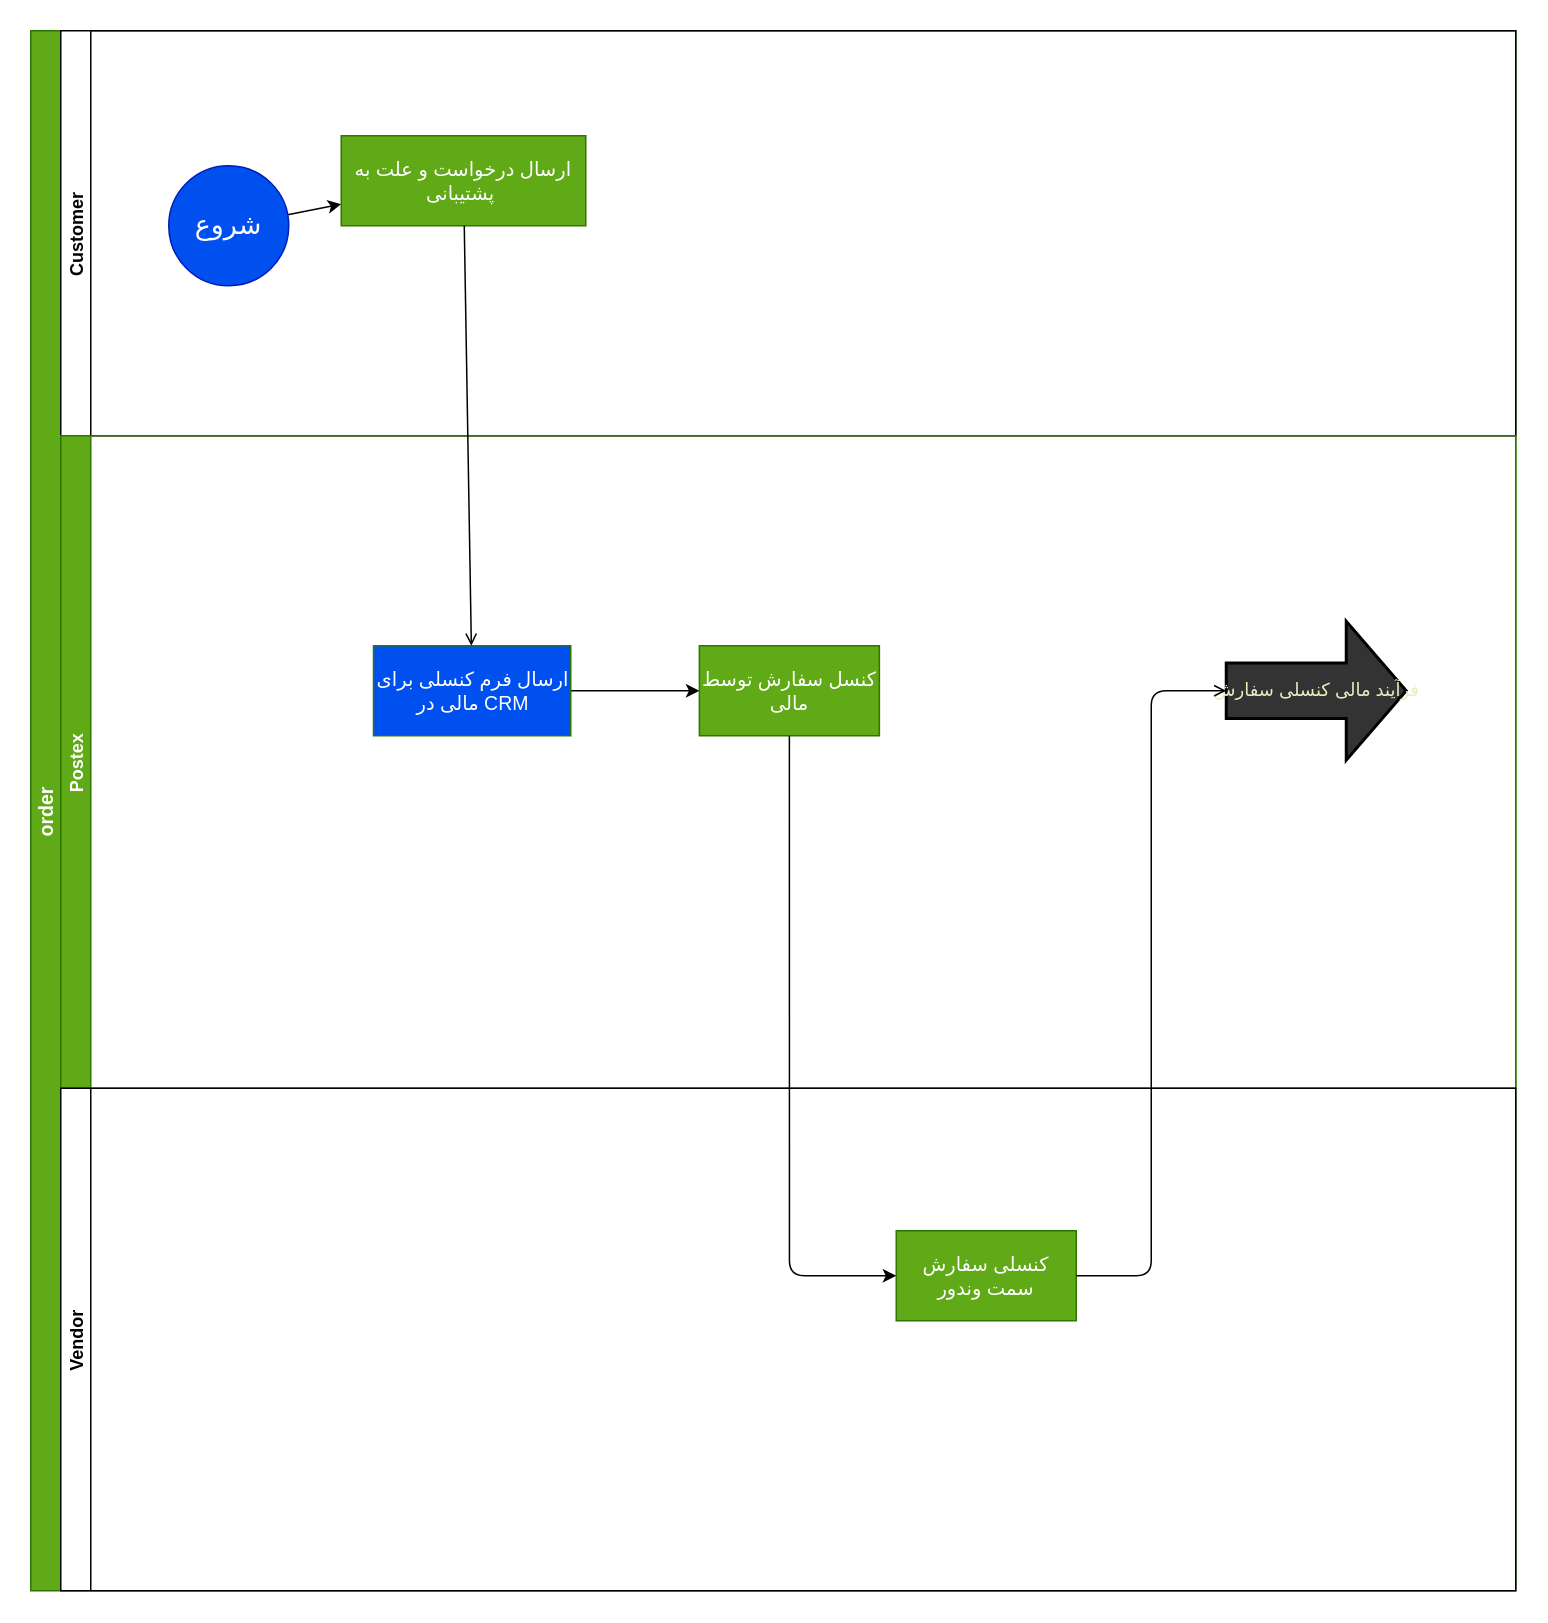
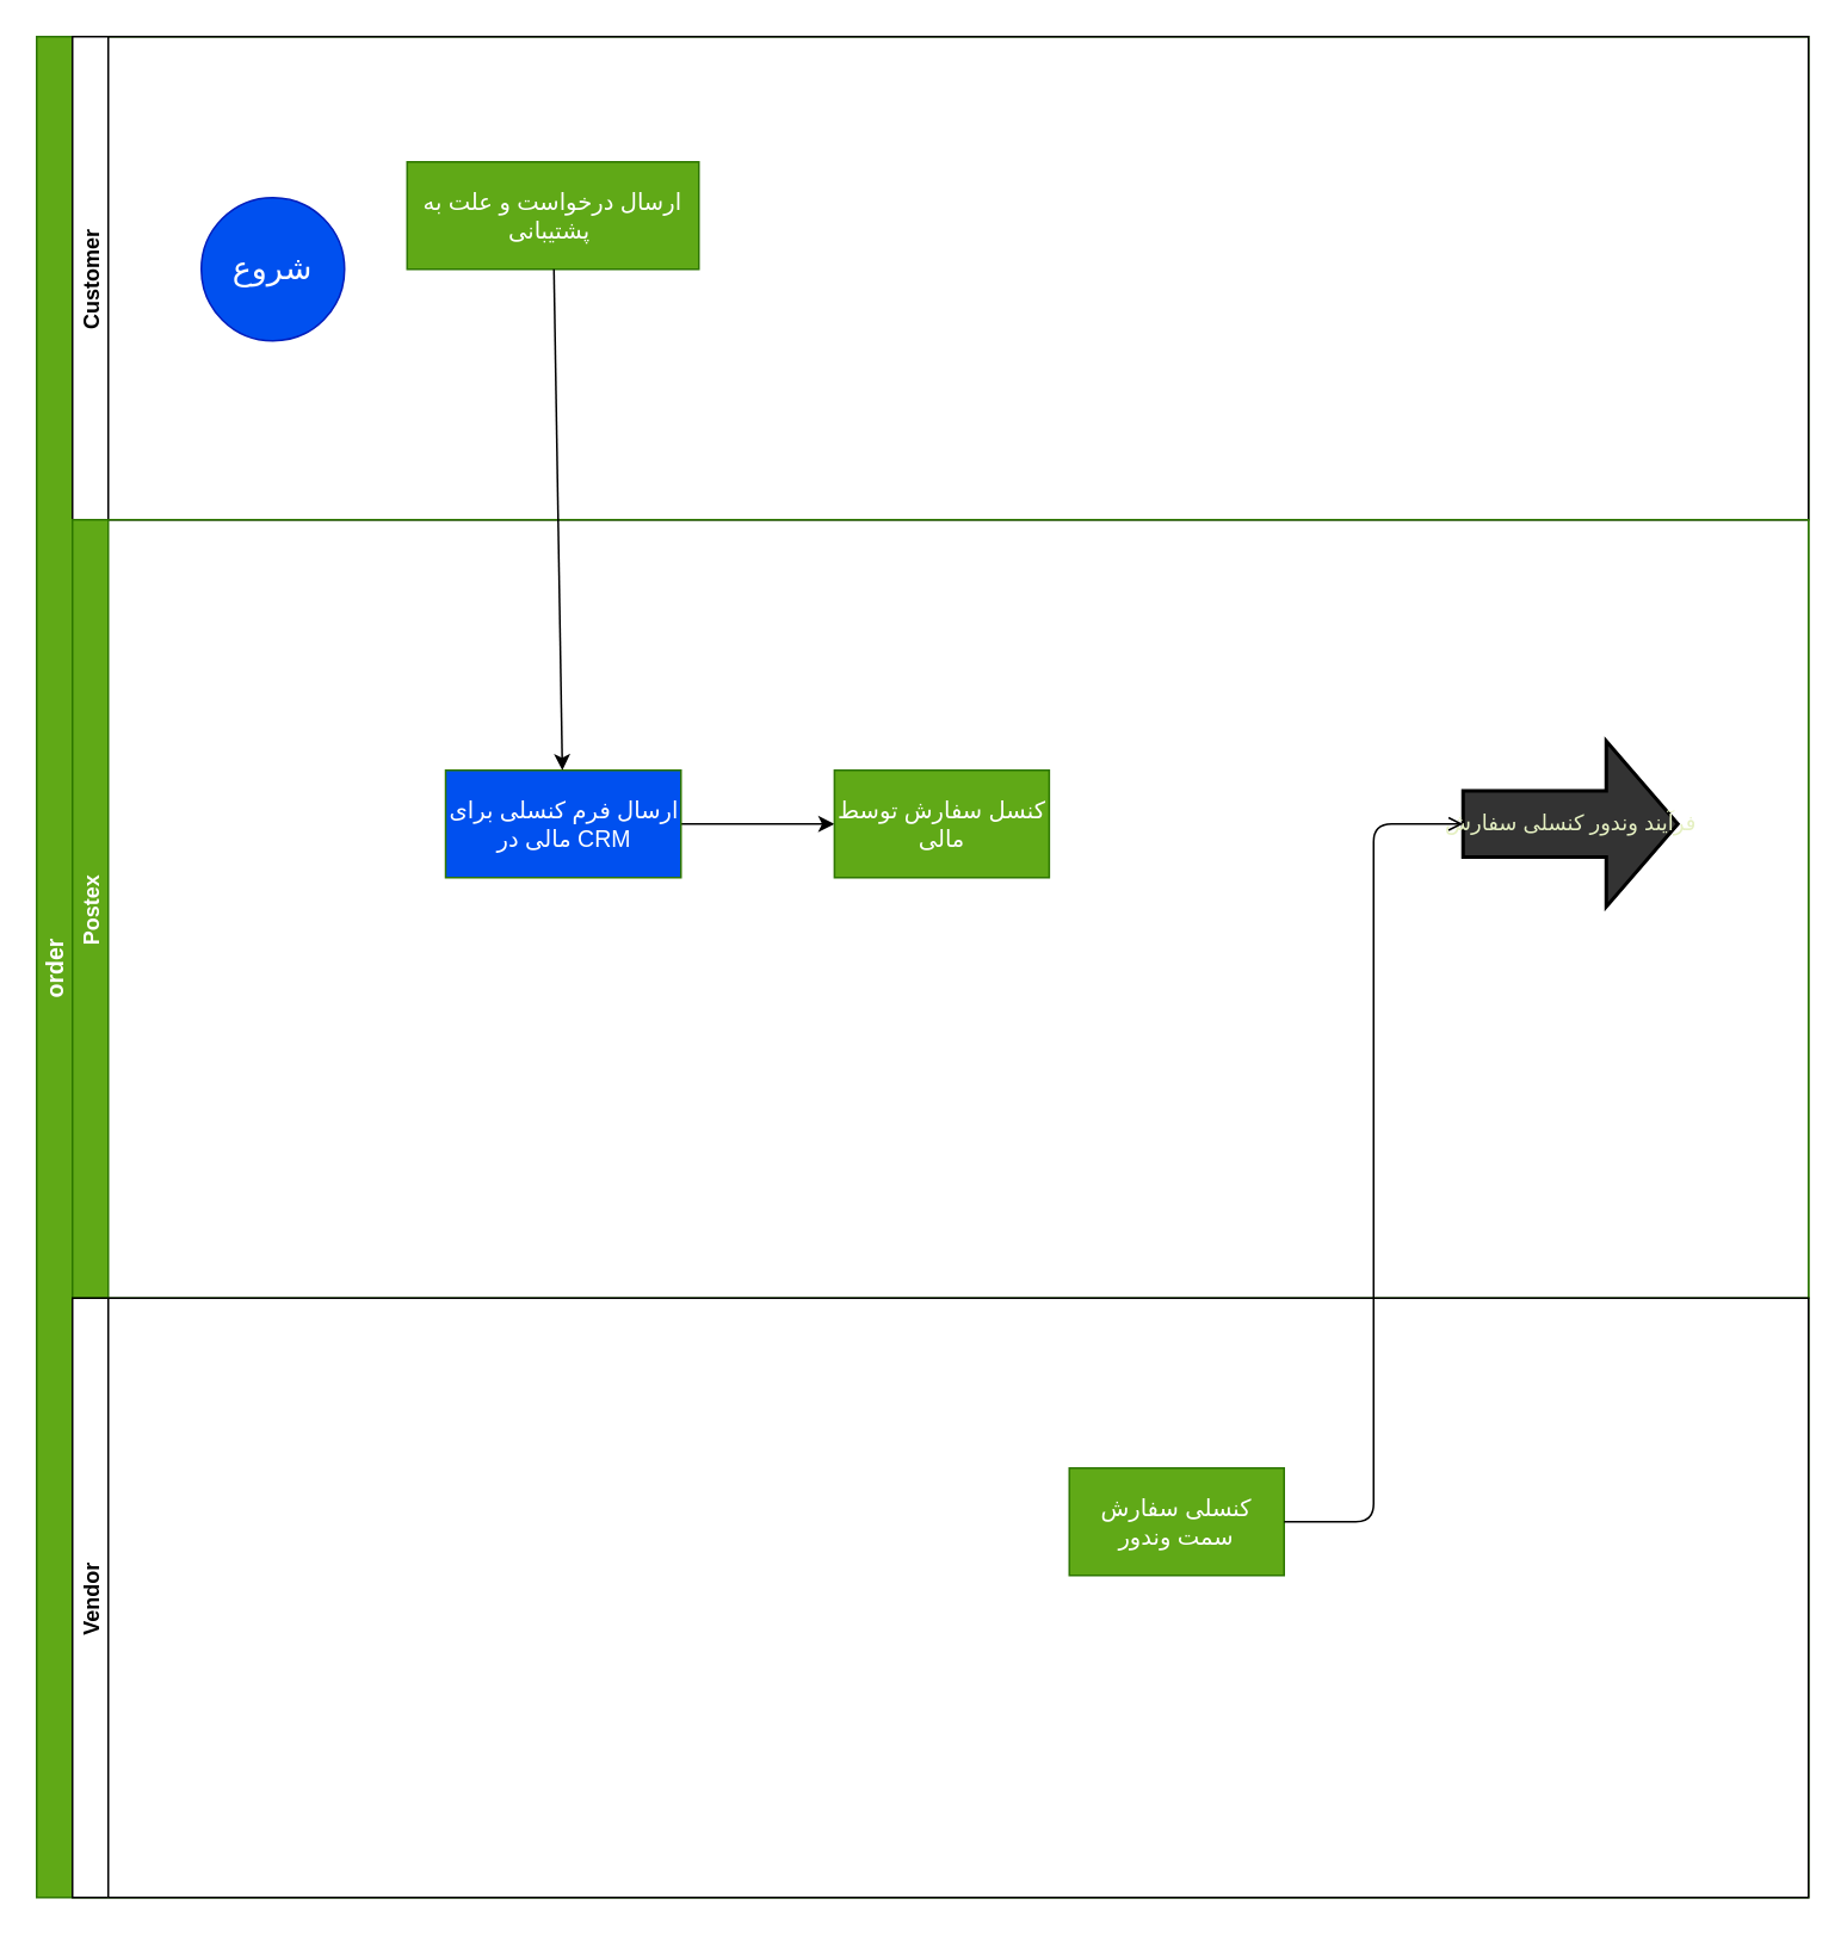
  <mxCell id="0" />
  <mxCell id="1" parent="0" />
  <mxCell id="2" value="order" style="swimlane;childLayout=stackLayout;resizeParent=1;resizeParentMax=0;horizontal=0;startSize=20;horizontalStack=0;fillColor=#60a917;strokeColor=#2D7600;fontColor=#ffffff;fontSize=13;" parent="1" vertex="1"><mxGeometry x="20" y="20" width="990" height="1040" as="geometry" /></mxCell>
  <mxCell id="3" value="Customer" style="swimlane;startSize=20;horizontal=0;" parent="2" vertex="1"><mxGeometry x="20" width="970" height="270" as="geometry" /></mxCell>
- <mxCell id="4" value="" style="edgeStyle=none;html=1;" parent="3" source="5" target="6" edge="1"><mxGeometry relative="1" as="geometry" /></mxCell>
  <mxCell id="5" value="&lt;font style=&quot;font-size: 18px&quot;&gt;شروع&lt;/font&gt;" style="ellipse;whiteSpace=wrap;html=1;aspect=fixed;fontSize=13;fillColor=#0050ef;strokeColor=#001DBC;fontColor=#ffffff;" parent="3" vertex="1"><mxGeometry x="72" y="90" width="80" height="80" as="geometry" /></mxCell>
  <mxCell id="6" value="ارسال درخواست و علت به پشتیبانی&amp;nbsp;" style="whiteSpace=wrap;html=1;fontSize=13;fontColor=#ffffff;strokeColor=#2D7600;fillColor=#60a917;" parent="3" vertex="1"><mxGeometry x="187" y="70" width="163" height="60" as="geometry" /></mxCell>
  <mxCell id="7" value="Postex" style="swimlane;startSize=20;horizontal=0;fillColor=#60a917;strokeColor=#2D7600;fontColor=#ffffff;" parent="2" vertex="1"><mxGeometry x="20" y="270" width="970" height="435" as="geometry" /></mxCell>
  <mxCell id="8" value="" style="edgeStyle=none;html=1;" parent="7" source="9" target="10" edge="1"><mxGeometry relative="1" as="geometry" /></mxCell>
  <mxCell id="9" value="ارسال فرم کنسلی برای مالی در CRM" style="whiteSpace=wrap;html=1;fontSize=13;fontColor=#ffffff;strokeColor=#2D7600;fillColor=#0050ef;" parent="7" vertex="1"><mxGeometry x="208.5" y="140" width="131.5" height="60" as="geometry" /></mxCell>
  <mxCell id="10" value="کنسل سفارش توسط مالی" style="whiteSpace=wrap;html=1;fontSize=13;fontColor=#ffffff;strokeColor=#2D7600;fillColor=#60a917;" parent="7" vertex="1"><mxGeometry x="425.75" y="140" width="120" height="60" as="geometry" /></mxCell>
- <mxCell id="11" value="فرآیند مالی کنسلی سفارش" style="verticalLabelPosition=middle;verticalAlign=middle;html=1;strokeWidth=2;shape=mxgraph.arrows2.arrow;dy=0.6;dx=40;notch=0;fontSize=12;fontColor=#E5F0C2;horizontal=1;labelPosition=center;align=center;fillColor=#333333;" vertex="1" parent="7"><mxGeometry x="777" y="123.75" width="120" height="92.5" as="geometry" /></mxCell>
+ <mxCell id="11" value="فرآیند وندور کنسلی سفارش" style="verticalLabelPosition=middle;verticalAlign=middle;html=1;strokeWidth=2;shape=mxgraph.arrows2.arrow;dy=0.6;dx=40;notch=0;fontSize=12;fontColor=#E5F0C2;horizontal=1;labelPosition=center;align=center;fillColor=#333333;" vertex="1" parent="7"><mxGeometry x="777" y="123.75" width="120" height="92.5" as="geometry" /></mxCell>
  <mxCell id="12" value="Vendor" style="swimlane;startSize=20;horizontal=0;" parent="2" vertex="1"><mxGeometry x="20" y="705" width="970" height="335" as="geometry" /></mxCell>
  <mxCell id="13" value="کنسلی سفارش سمت وندور" style="whiteSpace=wrap;html=1;fontSize=13;fontColor=#ffffff;strokeColor=#2D7600;fillColor=#60a917;" vertex="1" parent="12"><mxGeometry x="557" y="95" width="120" height="60" as="geometry" /></mxCell>
- <mxCell id="14" value="" style="edgeStyle=none;html=1;endArrow=open;" parent="2" source="6" target="9" edge="1"><mxGeometry relative="1" as="geometry" /></mxCell>
- <mxCell id="15" style="edgeStyle=orthogonalEdgeStyle;html=1;exitX=0.5;exitY=1;exitDx=0;exitDy=0;entryX=0;entryY=0.5;entryDx=0;entryDy=0;" edge="1" parent="2" source="10" target="13"><mxGeometry relative="1" as="geometry" /></mxCell>
+ <mxCell id="14" value="" style="edgeStyle=none;html=1;" parent="2" source="6" target="9" edge="1"><mxGeometry relative="1" as="geometry" /></mxCell>
  <mxCell id="16" style="edgeStyle=orthogonalEdgeStyle;html=1;exitX=1;exitY=0.5;exitDx=0;exitDy=0;entryX=0;entryY=0.5;entryDx=0;entryDy=0;entryPerimeter=0;endArrow=open;" edge="1" parent="2" source="13" target="11"><mxGeometry relative="1" as="geometry" /></mxCell>
